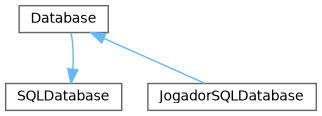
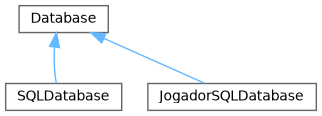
  digraph {
    rankdir=TB
    node [color=grey40 fillcolor=white fontname=Helvetica fontsize=10 shape=box style=filled]
    edge [color=steelblue1 dir=back fontname=Helvetica fontsize=10 labelfontname=Helvetica labelfontsize=10 style=solid]
    n1 [height=0.2 label=Database width=0.4]
    n2 [height=0.2 label=SQLDatabase width=0.4]
    n3 [height=0.2 label=JogadorSQLDatabase width=0.4]
-   n2 -> n1
+   n1 -> n2
    n1 -> n3
  }
